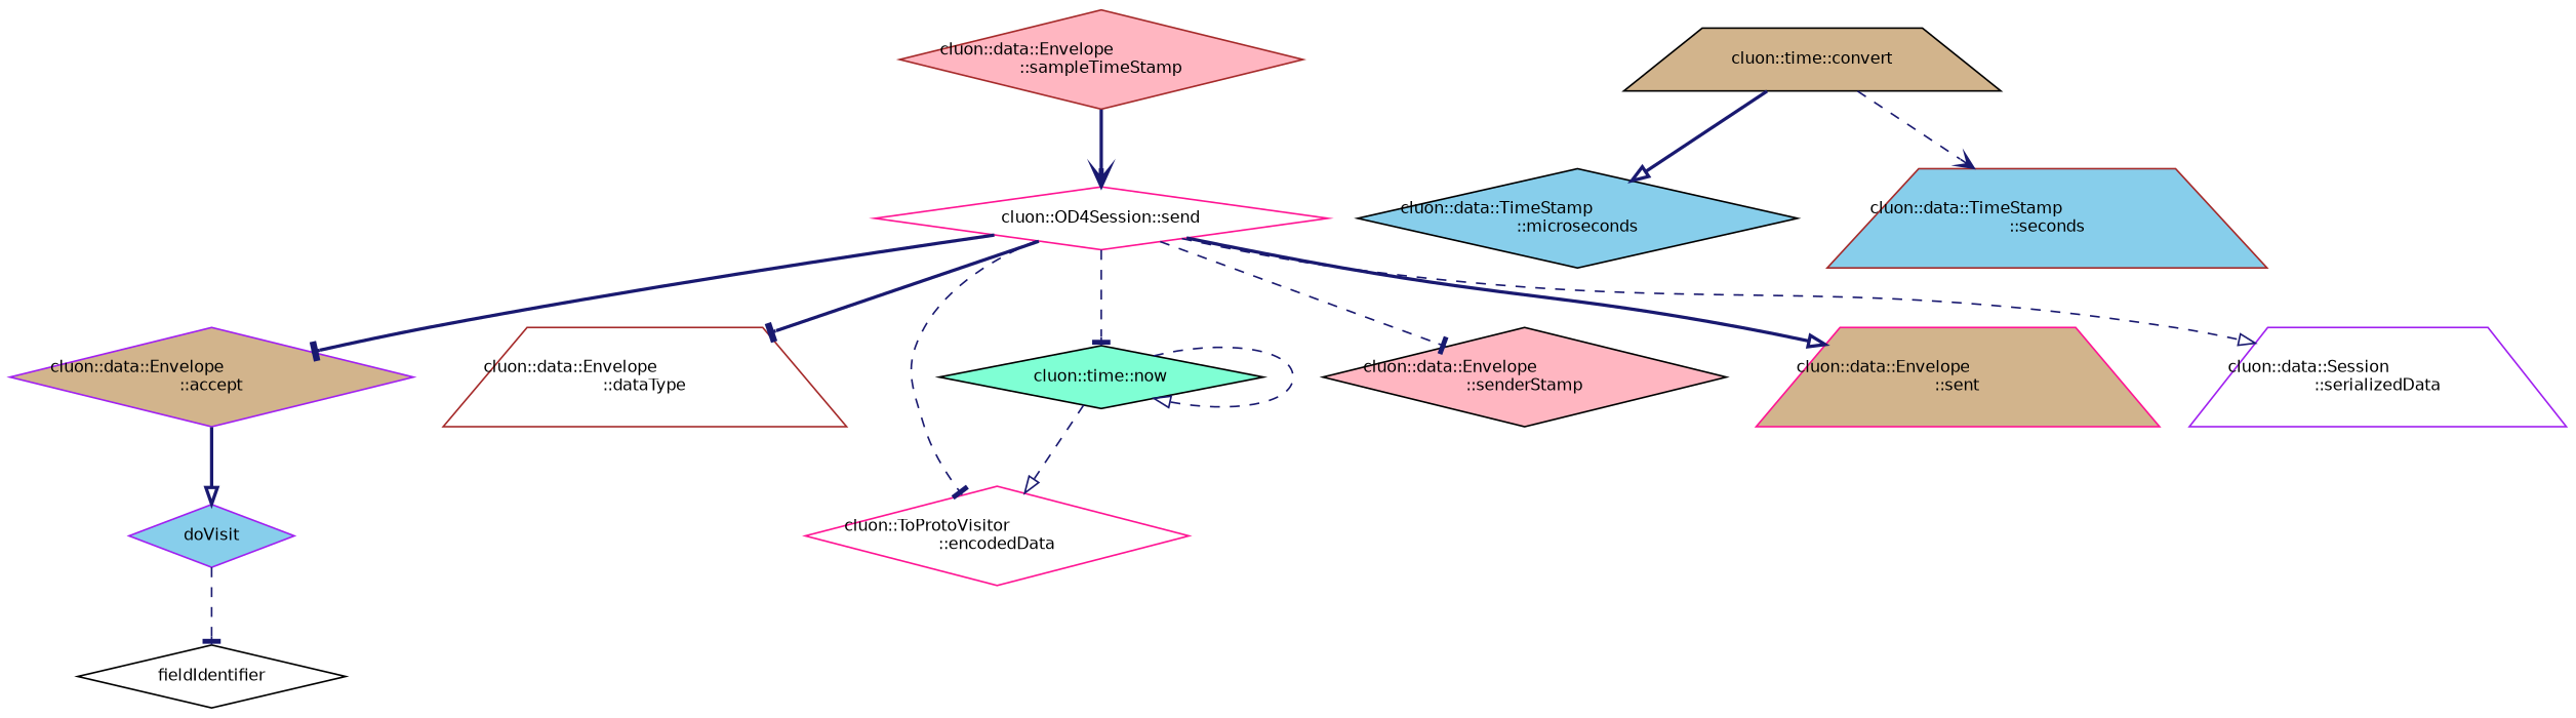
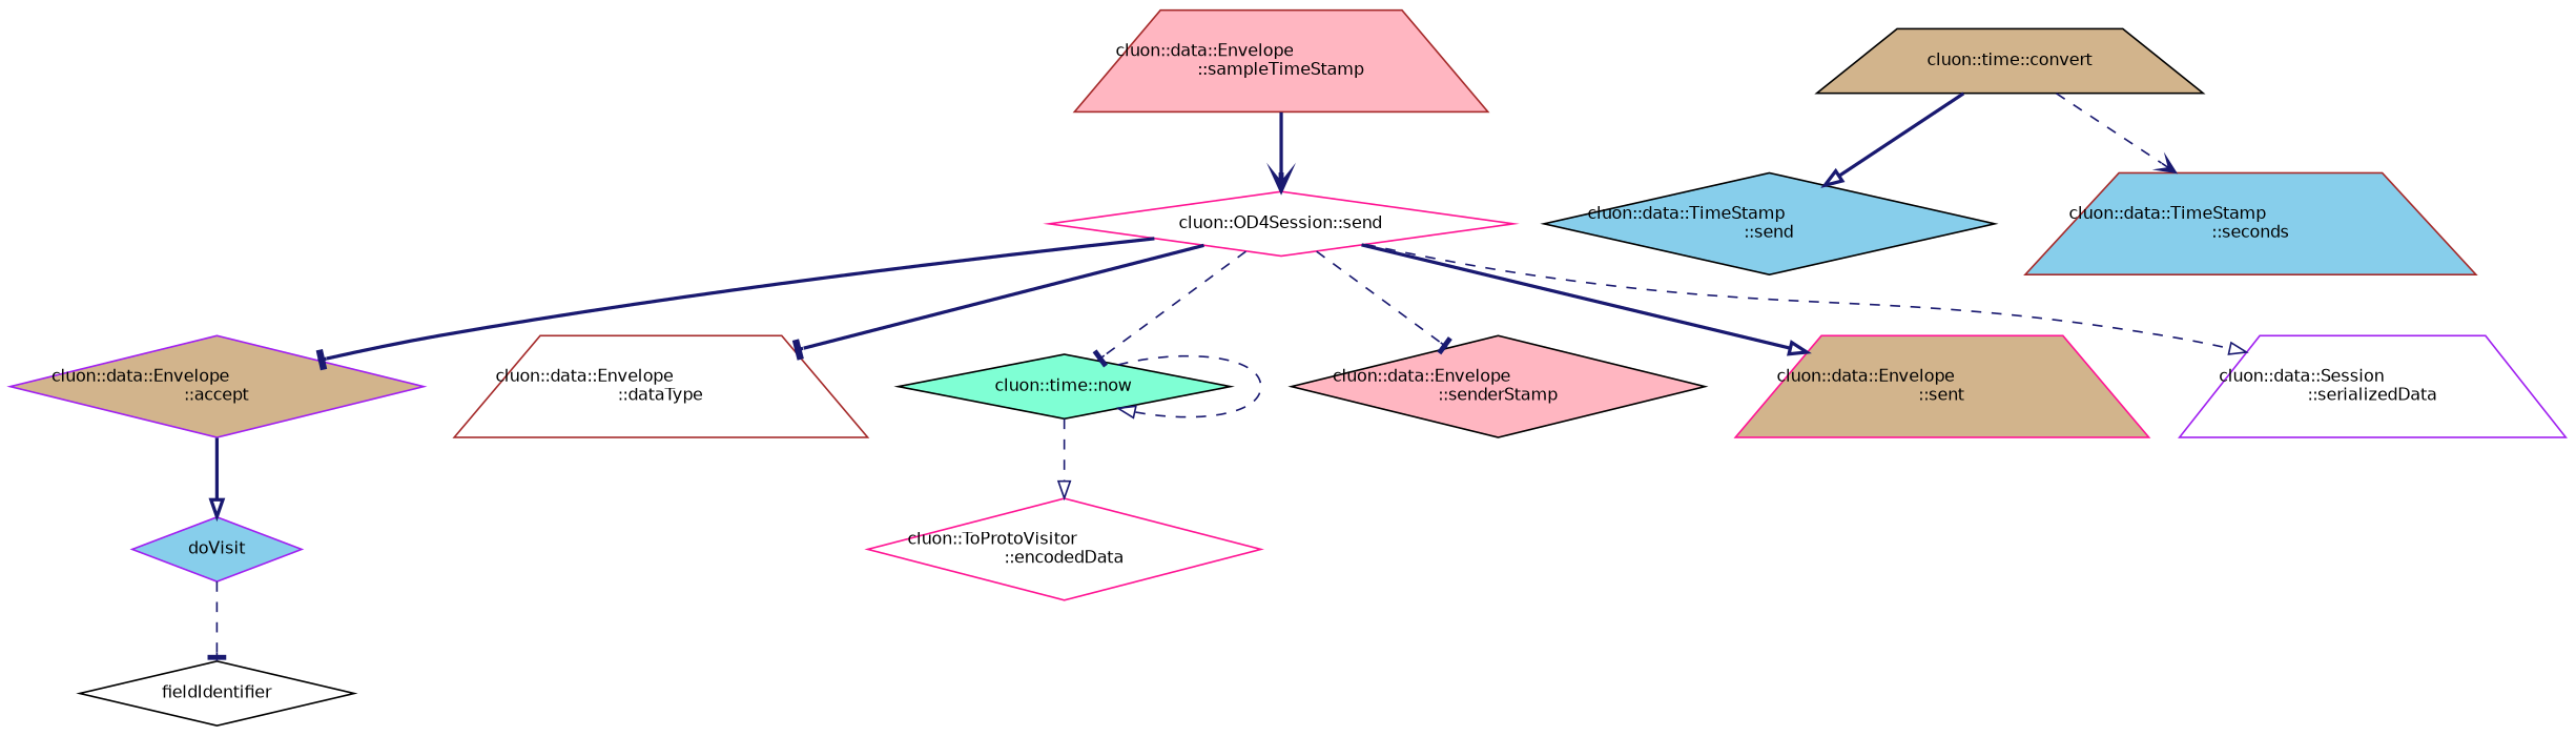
  digraph {
    rankdir=TB
    node [color=black fillcolor=white fontname=Helvetica fontsize=10 shape=diamond style=filled]
    edge [arrowhead=tee color=midnightblue fontname=Helvetica fontsize=10 labelfontname=Helvetica labelfontsize=10 style=dashed]
    n1 [color=deeppink fontcolor=black height=0.2 label="cluon::OD4Session::send" width=0.4]
    n2 [color=purple fillcolor=tan height=0.2 label="cluon::data::Envelope\l::accept" width=0.4]
    n3 [color=brown height=0.2 label="cluon::data::Envelope\l::dataType" shape=trapezium width=0.4]
    n4 [color=deeppink height=0.2 label="cluon::ToProtoVisitor\l::encodedData" width=0.4]
    n5 [fillcolor=aquamarine height=0.2 label="cluon::time::now" width=0.4]
    n6 [fillcolor=lightpink height=0.2 label="cluon::data::Envelope\l::senderStamp" width=0.4]
    n7 [color=deeppink fillcolor=tan height=0.2 label="cluon::data::Envelope\l::sent" shape=trapezium width=0.4]
    n8 [color=purple height=0.2 label="cluon::data::Session\l::serializedData" shape=trapezium width=0.4]
    n9 [color=purple fillcolor=skyblue height=0.2 label=doVisit width=0.4]
-   n10 [color=brown fillcolor=lightpink height=0.2 label="cluon::data::Envelope\l::sampleTimeStamp" width=0.4]
+   n10 [color=brown fillcolor=lightpink height=0.2 label="cluon::data::Envelope\l::sampleTimeStamp" shape=trapezium width=0.4]
    n11 [height=0.2 label=fieldIdentifier width=0.4]
    n12 [fillcolor=tan height=0.2 label="cluon::time::convert" shape=trapezium width=0.4]
-   n13 [fillcolor=skyblue height=0.2 label="cluon::data::TimeStamp\l::microseconds" width=0.4]
+   n13 [fillcolor=skyblue height=0.2 label="cluon::data::TimeStamp\l::send" width=0.4]
    n14 [color=brown fillcolor=skyblue height=0.2 label="cluon::data::TimeStamp\l::seconds" shape=trapezium width=0.4]
    n1 -> n2 [style=bold]
    n1 -> n3 [style=bold]
-   n1 -> n4
    n1 -> n5
    n1 -> n6
    n1 -> n7 [arrowhead=onormal style=bold]
    n1 -> n8 [arrowhead=onormal]
    n2 -> n9 [arrowhead=onormal style=bold]
    n5 -> n4 [arrowhead=onormal]
    n5 -> n5 [arrowhead=onormal]
    n9 -> n11
    n10 -> n1 [arrowhead=vee style=bold]
    n12 -> n13 [arrowhead=onormal style=bold]
    n12 -> n14 [arrowhead=vee]
  }
